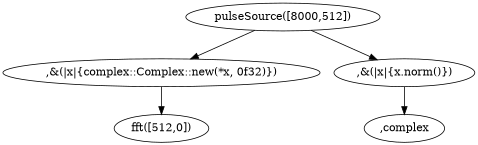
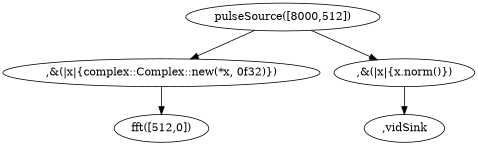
  digraph {
    n1 [label="pulseSource([8000,512])"]
    n2 [label=",&(|x|{complex::Complex::new(*x, 0f32)})"]
    n3 [label=",&(|x|{x.norm()})"]
    n4 [label="fft([512,0])"]
-   n5 [label=",complex"]
+   n5 [label=",vidSink"]
    n1 -> n2
    n1 -> n3
    n2 -> n4
    n3 -> n5
  }
